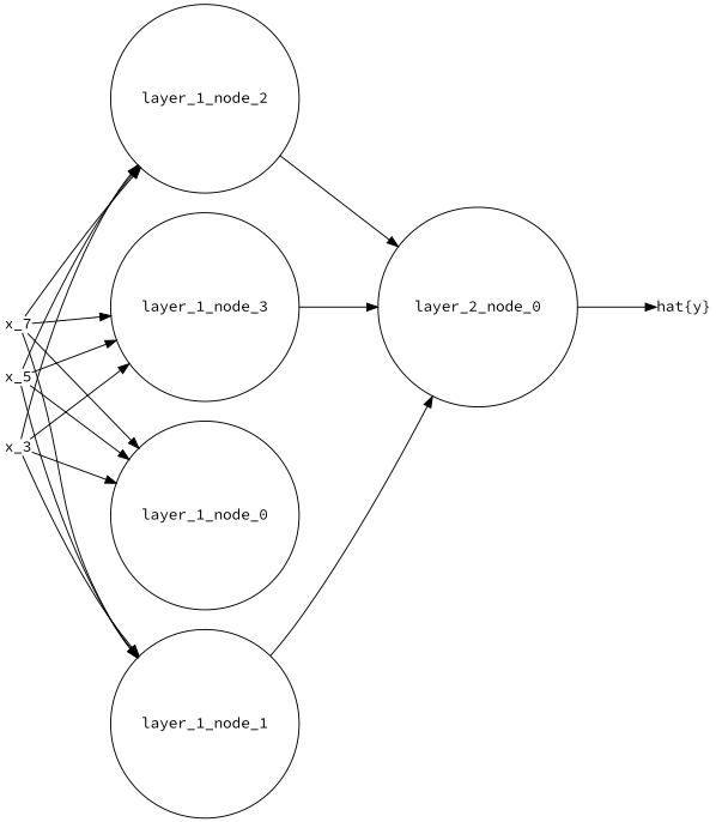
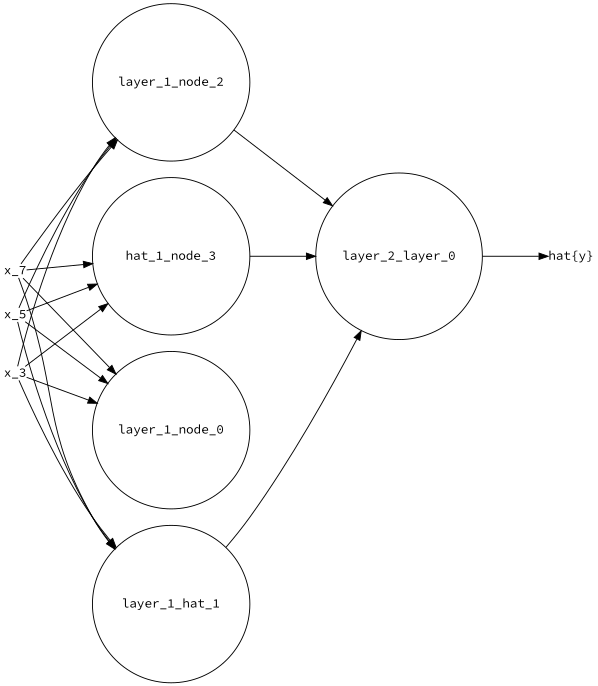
  digraph {
    fontname="Source Code Pro"
    rankdir=LR
    ranksep=1
    node [fontname="Source Code Pro" shape=circle]
    edge [fontname="Source Code Pro"]
    n1 [label=x_7 shape=plain]
    n2 [label=x_5 shape=plain]
    n3 [label=x_3 shape=plain]
    n4 [label="hat{y}" shape=plain]
    layer_1_node_0
-   layer_1_node_1
+   layer_1_node_1 [label=layer_1_hat_1]
    layer_1_node_2
-   layer_1_node_3
-   layer_2_node_0
+   layer_1_node_3 [label=hat_1_node_3]
+   layer_2_node_0 [label=layer_2_layer_0]
    subgraph sub_1 {
      n1
      n2
      n3
    }
    subgraph sub_2 {
      n4
    }
    n1 -> layer_1_node_0
    n1 -> layer_1_node_1
    n1 -> layer_1_node_2
    n1 -> layer_1_node_3
    n2 -> layer_1_node_0
    n2 -> layer_1_node_1
    n2 -> layer_1_node_2
    n2 -> layer_1_node_3
    n3 -> layer_1_node_0
    n3 -> layer_1_node_1
    n3 -> layer_1_node_2
    n3 -> layer_1_node_3
    layer_1_node_1 -> layer_2_node_0
    layer_1_node_2 -> layer_2_node_0
    layer_1_node_3 -> layer_2_node_0
    layer_2_node_0 -> n4
  }
